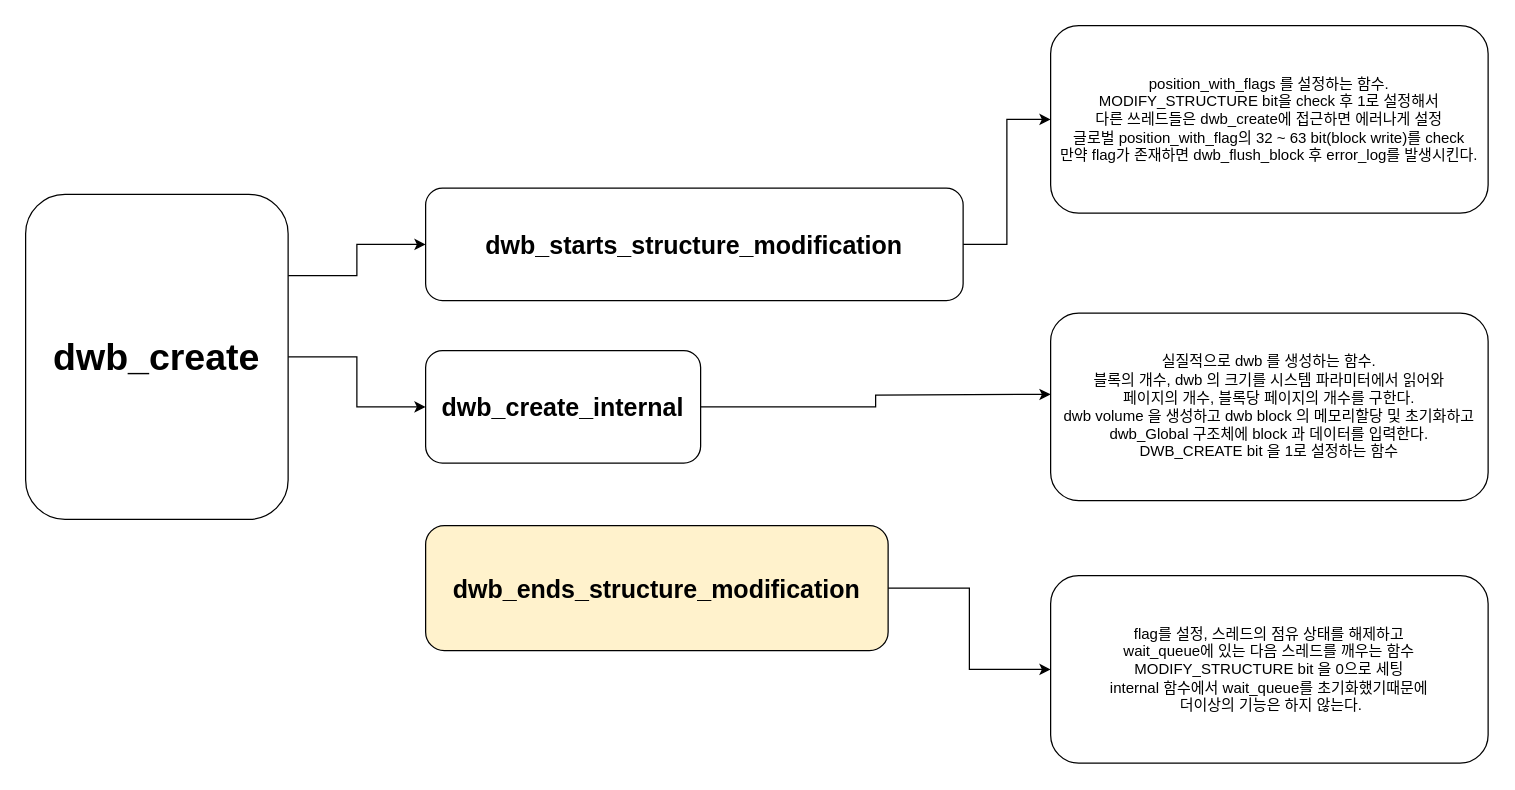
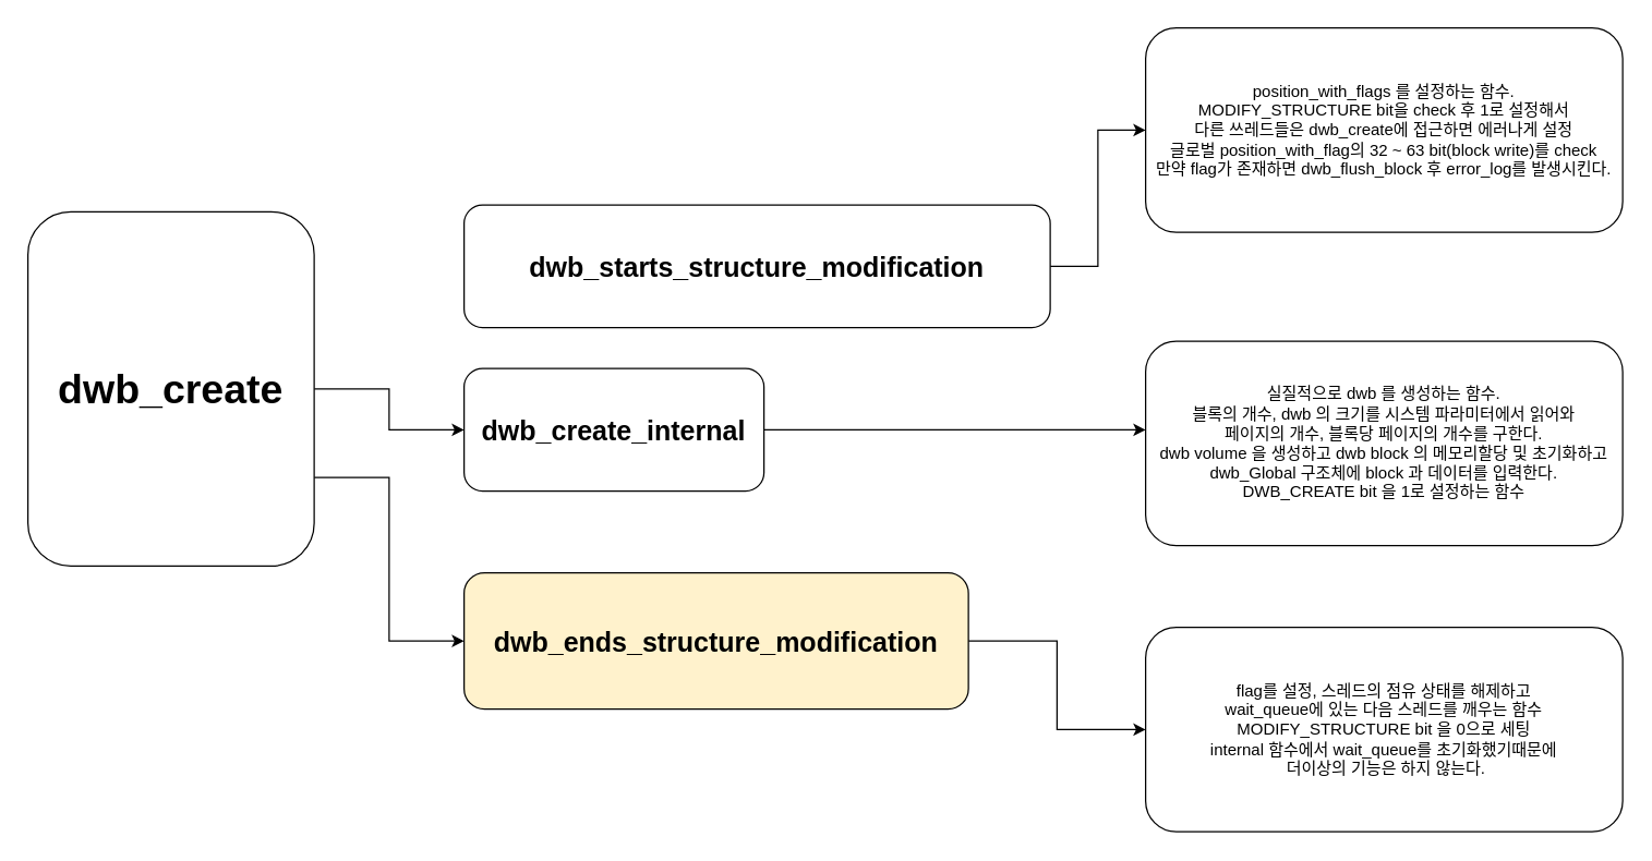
  <mxCell id="0" />
  <mxCell id="1" parent="0" />
- <mxCell id="2" style="edgeStyle=orthogonalEdgeStyle;rounded=0;orthogonalLoop=1;jettySize=auto;html=1;exitX=1;exitY=0.25;exitDx=0;exitDy=0;entryX=0;entryY=0.5;entryDx=0;entryDy=0;fontSize=20;" edge="1" parent="1" source="5" target="7"><mxGeometry relative="1" as="geometry" /></mxCell>
  <mxCell id="3" style="edgeStyle=orthogonalEdgeStyle;rounded=0;orthogonalLoop=1;jettySize=auto;html=1;exitX=1;exitY=0.5;exitDx=0;exitDy=0;entryX=0;entryY=0.5;entryDx=0;entryDy=0;fontSize=20;" edge="1" parent="1" source="5" target="11"><mxGeometry relative="1" as="geometry" /></mxCell>
+ <mxCell id="4" style="edgeStyle=orthogonalEdgeStyle;rounded=0;orthogonalLoop=1;jettySize=auto;html=1;exitX=1;exitY=0.75;exitDx=0;exitDy=0;entryX=0;entryY=0.5;entryDx=0;entryDy=0;fontSize=20;" edge="1" parent="1" source="5" target="9"><mxGeometry relative="1" as="geometry" /></mxCell>
  <mxCell id="5" value="&lt;b&gt;&lt;font style=&quot;font-size: 30px&quot;&gt;dwb_create&lt;/font&gt;&lt;/b&gt;" style="rounded=1;whiteSpace=wrap;html=1;fontSize=12;glass=0;strokeWidth=1;shadow=0;" parent="1" vertex="1"><mxGeometry x="20" y="155" width="210" height="260" as="geometry" /></mxCell>
  <mxCell id="6" style="edgeStyle=orthogonalEdgeStyle;rounded=0;orthogonalLoop=1;jettySize=auto;html=1;exitX=1;exitY=0.5;exitDx=0;exitDy=0;fontSize=20;" edge="1" parent="1" source="7" target="12"><mxGeometry relative="1" as="geometry" /></mxCell>
  <mxCell id="7" value="&lt;span style=&quot;font-weight: 600&quot; class=&quot;notion-enable-hover&quot;&gt;&lt;font style=&quot;font-size: 20px&quot;&gt;dwb_starts_structure_modification&lt;/font&gt;&lt;/span&gt;" style="rounded=1;whiteSpace=wrap;html=1;fontSize=12;glass=0;strokeWidth=1;shadow=0;" parent="1" vertex="1"><mxGeometry x="340" y="150" width="430" height="90" as="geometry" /></mxCell>
  <mxCell id="8" style="edgeStyle=orthogonalEdgeStyle;rounded=0;orthogonalLoop=1;jettySize=auto;html=1;exitX=1;exitY=0.5;exitDx=0;exitDy=0;entryX=0;entryY=0.5;entryDx=0;entryDy=0;fontSize=20;" edge="1" parent="1" source="9" target="14"><mxGeometry relative="1" as="geometry" /></mxCell>
  <mxCell id="9" value="&lt;span style=&quot;font-weight: 600&quot; class=&quot;notion-enable-hover&quot;&gt;&lt;font style=&quot;font-size: 20px&quot;&gt;dwb_ends_structure_modification&lt;/font&gt;&lt;/span&gt;" style="rounded=1;whiteSpace=wrap;html=1;fontSize=12;glass=0;strokeWidth=1;shadow=0;fillColor=#fff2cc;" parent="1" vertex="1"><mxGeometry x="340" y="420" width="370" height="100" as="geometry" /></mxCell>
  <mxCell id="10" style="edgeStyle=orthogonalEdgeStyle;rounded=0;orthogonalLoop=1;jettySize=auto;html=1;exitX=1;exitY=0.5;exitDx=0;exitDy=0;fontSize=20;" edge="1" parent="1" source="11"><mxGeometry relative="1" as="geometry"><mxPoint x="840" y="315" as="targetPoint" /></mxGeometry></mxCell>
- <mxCell id="11" value="&lt;span style=&quot;font-weight: 600&quot; class=&quot;notion-enable-hover&quot;&gt;&lt;font style=&quot;font-size: 20px&quot;&gt;dwb_create_internal&lt;/font&gt;&lt;/span&gt;" style="rounded=1;whiteSpace=wrap;html=1;fontSize=12;glass=0;strokeWidth=1;shadow=0;" parent="1" vertex="1"><mxGeometry x="340" y="280" width="220" height="90" as="geometry" /></mxCell>
+ <mxCell id="11" value="&lt;span style=&quot;font-weight: 600&quot; class=&quot;notion-enable-hover&quot;&gt;&lt;font style=&quot;font-size: 20px&quot;&gt;dwb_create_internal&lt;/font&gt;&lt;/span&gt;" style="rounded=1;whiteSpace=wrap;html=1;fontSize=12;glass=0;strokeWidth=1;shadow=0;" parent="1" vertex="1"><mxGeometry x="340" y="270" width="220" height="90" as="geometry" /></mxCell>
  <mxCell id="12" value="position_with_flags&amp;nbsp;를 설정하는 함수.&lt;br&gt;MODIFY_STRUCTURE bit을 check 후 1로 설정해서&lt;br&gt;다른 쓰레드들은 dwb_create에 접근하면 에러나게 설정&lt;br&gt;글로벌 position_with_flag의 32 ~ 63 bit(block write)를 check&lt;br&gt;만약 flag가 존재하면 dwb_flush_block 후 error_log를 발생시킨다." style="rounded=1;whiteSpace=wrap;html=1;fontSize=12;glass=0;strokeWidth=1;shadow=0;" vertex="1" parent="1"><mxGeometry x="840" y="20" width="350" height="150" as="geometry" /></mxCell>
  <mxCell id="13" value="실질적으로 dwb 를 생성하는 함수.&lt;br&gt;블록의 개수, dwb 의 크기를 시스템 파라미터에서 읽어와&lt;br&gt;페이지의 개수, 블록당 페이지의 개수를 구한다.&lt;br&gt;dwb volume 을 생성하고 dwb block 의 메모리할당 및 초기화하고&lt;br&gt;dwb_Global 구조체에 block 과 데이터를 입력한다.&lt;br&gt;DWB_CREATE bit 을 1로 설정하는 함수" style="rounded=1;whiteSpace=wrap;html=1;fontSize=12;glass=0;strokeWidth=1;shadow=0;" vertex="1" parent="1"><mxGeometry x="840" y="250" width="350" height="150" as="geometry" /></mxCell>
  <mxCell id="14" value="flag를 설정, 스레드의 점유 상태를 해제하고&lt;br&gt;wait_queue에 있는 다음 스레드를 깨우는 함수&lt;br&gt;MODIFY_STRUCTURE bit 을 0으로 세팅&lt;br&gt;internal 함수에서 wait_queue를 초기화했기때문에&lt;br&gt;&amp;nbsp;더이상의 기능은 하지 않는다." style="rounded=1;whiteSpace=wrap;html=1;fontSize=12;glass=0;strokeWidth=1;shadow=0;" vertex="1" parent="1"><mxGeometry x="840" y="460" width="350" height="150" as="geometry" /></mxCell>
